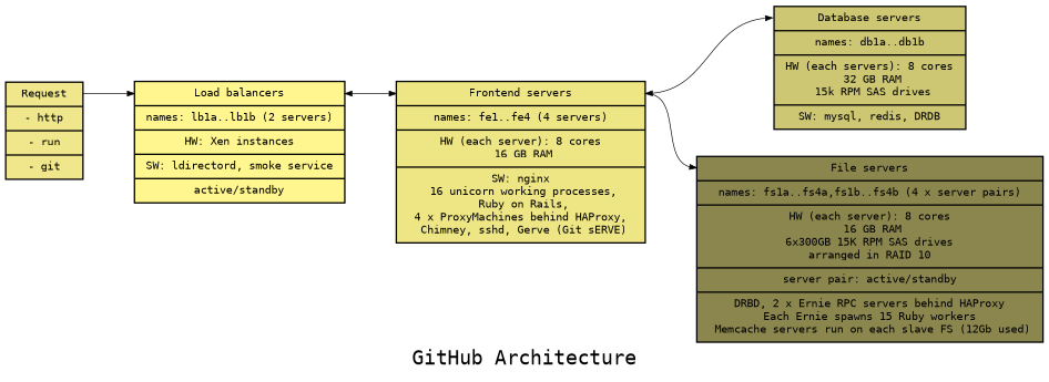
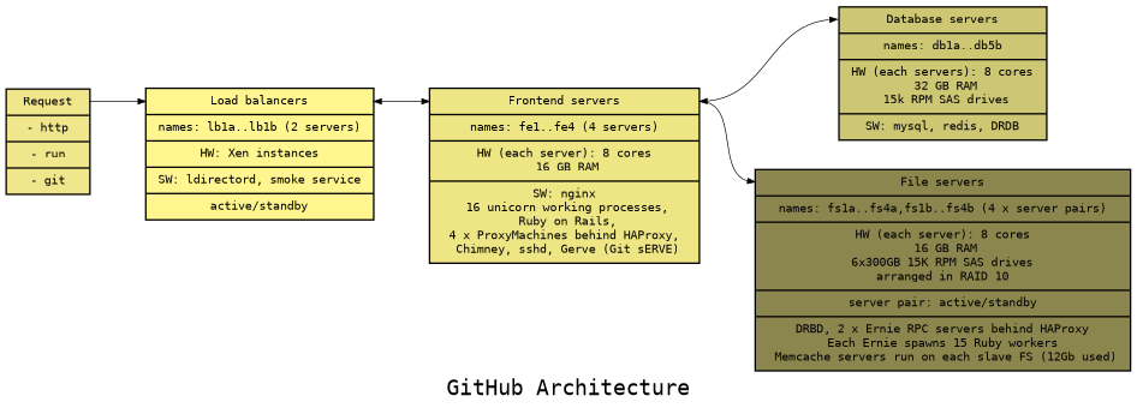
  digraph {
    fontname="DejaVu Sans Mono"
    label="GitHub Architecture"
    rankdir=LR
    node [fontname="DejaVu Sans Mono" fontsize=8 shape=record style=filled]
    edge [arrowsize=0.5 fontname="DejaVu Sans Mono" fontsize=8 headport=title penwidth=.5 tailport=title]
    n1 [fillcolor=khaki label="<title> Request |               <http> - http | <ssh> - run | <git> - git"]
    n2 [fillcolor=khaki1 label="<title> Load balancers |               <servers> names: lb1a..lb1b (2 servers) |               <hw> HW: Xen instances |               <sw> SW: ldirectord, smoke service |               active/standby"]
    n3 [fillcolor=khaki2 label="<title> Frontend servers |               <servers> names: fe1..fe4 (4 servers)|               <hw> HW (each server): 8 cores\n 16 GB RAM |               <sw> SW: nginx\n 16 unicorn working processes,\n                Ruby on Rails,\n 4 x ProxyMachines behind HAProxy, \n               Chimney, sshd, Gerve (Git sERVE)"]
-   n4 [fillcolor=khaki3 label="<title> Database servers |               <servers> names: db1a..db1b |               <hw> HW (each servers): 8 cores\n 32 GB RAM\n 15k RPM SAS drives |               <sw> SW: mysql, redis, DRDB"]
+   n4 [fillcolor=khaki3 label="<title> Database servers |               <servers> names: db1a..db5b |               <hw> HW (each servers): 8 cores\n 32 GB RAM\n 15k RPM SAS drives |               <sw> SW: mysql, redis, DRDB"]
    n5 [fillcolor=khaki4 label="<title> File servers  |               <servers> names: fs1a..fs4a,fs1b..fs4b (4 x server pairs) |               <hw> HW (each server): 8 cores\n 16 GB RAM\n 6x300GB 15K RPM SAS                     drives \narranged in RAID 10\n |                    server pair: active/standby |               <sw> DRBD, 2 x Ernie RPC servers behind HAProxy\n               Each Ernie spawns 15 Ruby workers \n               Memcache servers run on each slave FS (12Gb used)"]
    n1 -> n2
    n2 -> n3 [dir=both]
    n3 -> n4 [dir=both]
    n3 -> n5
  }
